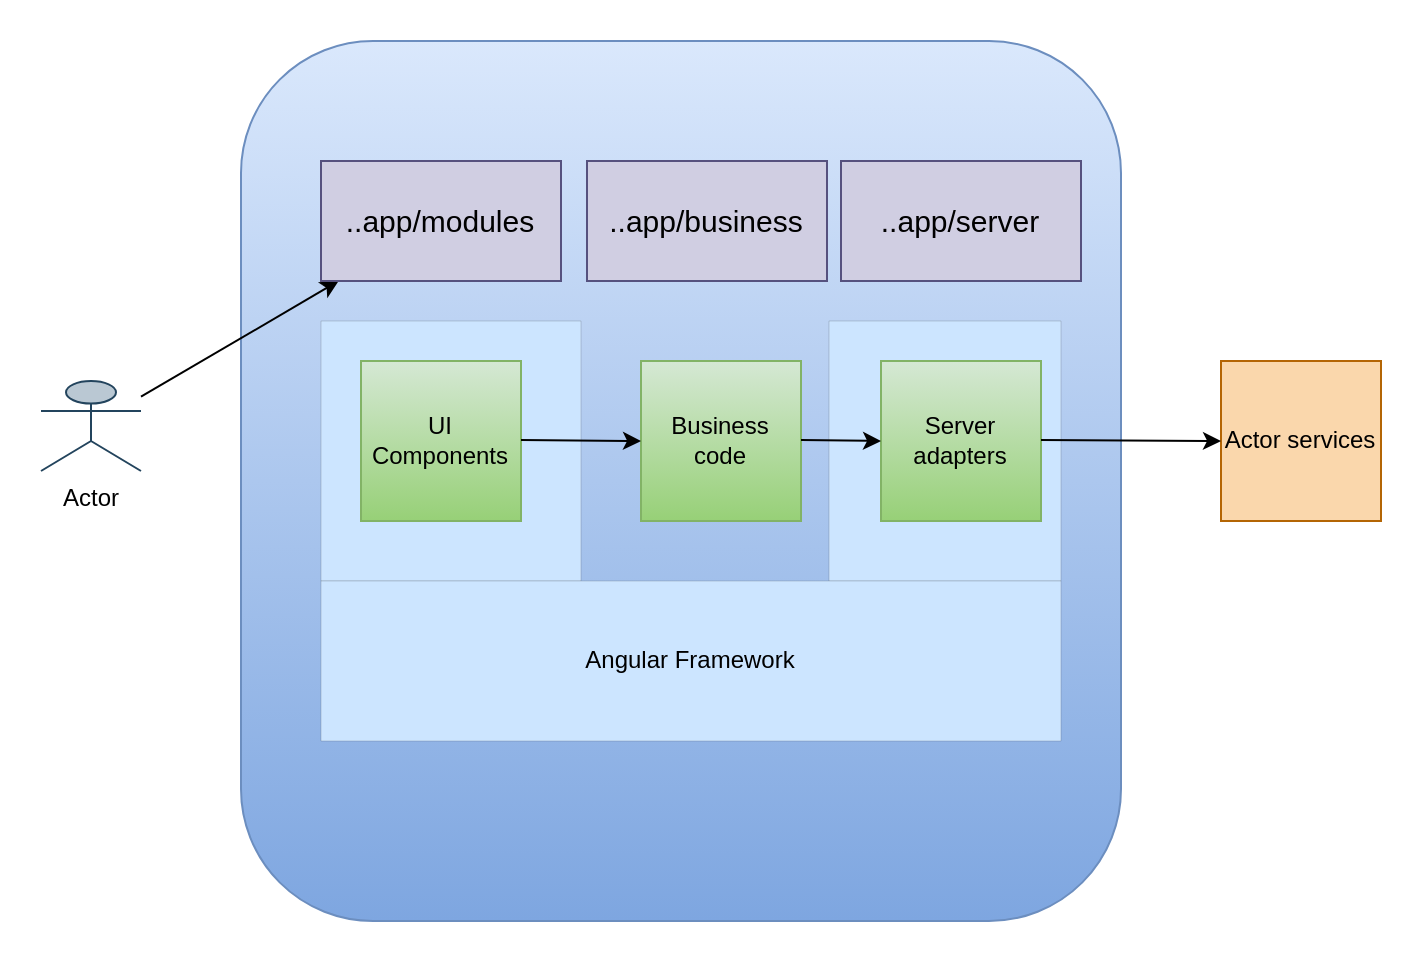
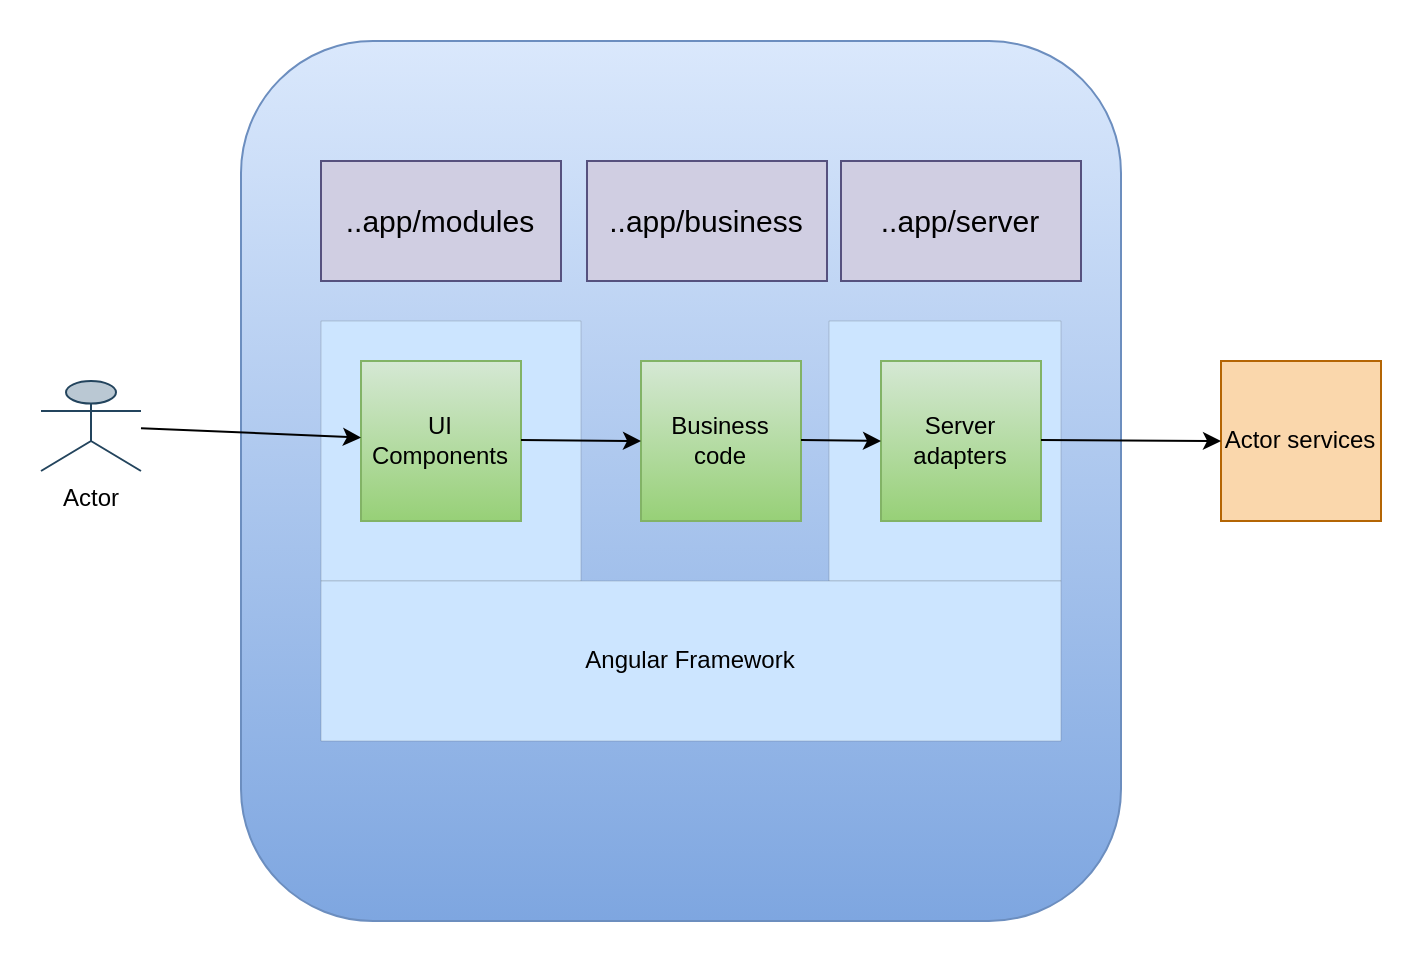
  <mxCell id="0" />
  <mxCell id="1" parent="0" />
  <mxCell id="2" value="&lt;div align=&quot;right&quot;&gt;&lt;br&gt;&lt;/div&gt;" style="whiteSpace=wrap;html=1;aspect=fixed;labelPosition=center;verticalLabelPosition=top;align=center;verticalAlign=bottom;fillColor=#dae8fc;strokeColor=#6c8ebf;rounded=1;gradientColor=#7ea6e0;" vertex="1" parent="1"><mxGeometry x="120" y="20" width="440" height="440" as="geometry" /></mxCell>
  <mxCell id="3" value="" style="rounded=0;whiteSpace=wrap;html=1;fillColor=#cce5ff;strokeWidth=0;strokeColor=#36393d;" vertex="1" parent="1"><mxGeometry x="414" y="160" width="116" height="130" as="geometry" /></mxCell>
  <mxCell id="4" value="" style="rounded=0;whiteSpace=wrap;html=1;fillColor=#cce5ff;strokeWidth=0;strokeColor=#36393d;" vertex="1" parent="1"><mxGeometry x="160" y="160" width="130" height="130" as="geometry" /></mxCell>
  <mxCell id="5" value="Business code" style="whiteSpace=wrap;html=1;aspect=fixed;fillColor=#d5e8d4;strokeColor=#82b366;gradientColor=#97d077;" vertex="1" parent="1"><mxGeometry x="320" y="180" width="80" height="80" as="geometry" /></mxCell>
  <mxCell id="6" value="&lt;div&gt;Server adapters&lt;/div&gt;" style="whiteSpace=wrap;html=1;aspect=fixed;fillColor=#d5e8d4;strokeColor=#82b366;gradientColor=#97d077;" vertex="1" parent="1"><mxGeometry x="440" y="180" width="80" height="80" as="geometry" /></mxCell>
  <mxCell id="7" value="Actor services" style="whiteSpace=wrap;html=1;aspect=fixed;fillColor=#fad7ac;strokeColor=#b46504;" vertex="1" parent="1"><mxGeometry x="610" y="180" width="80" height="80" as="geometry" /></mxCell>
  <mxCell id="8" value="&lt;div&gt;UI Components&lt;/div&gt;" style="whiteSpace=wrap;html=1;aspect=fixed;fillColor=#d5e8d4;strokeColor=#82b366;gradientColor=#97d077;" vertex="1" parent="1"><mxGeometry x="180" y="180" width="80" height="80" as="geometry" /></mxCell>
  <mxCell id="9" value="Actor" style="shape=umlActor;verticalLabelPosition=bottom;verticalAlign=top;html=1;outlineConnect=0;fillColor=#bac8d3;strokeColor=#23445d;" vertex="1" parent="1"><mxGeometry x="20" y="190" width="50" height="45" as="geometry" /></mxCell>
- <mxCell id="10" value="" style="endArrow=classic;html=1;rounded=0;" edge="1" parent="1" source="9" target="15"><mxGeometry width="50" height="50" relative="1" as="geometry"><mxPoint x="320" y="370" as="sourcePoint" /><mxPoint x="370" y="320" as="targetPoint" /></mxGeometry></mxCell>
+ <mxCell id="10" value="" style="endArrow=classic;html=1;rounded=0;" edge="1" parent="1" source="9" target="8"><mxGeometry width="50" height="50" relative="1" as="geometry"><mxPoint x="320" y="370" as="sourcePoint" /><mxPoint x="370" y="320" as="targetPoint" /></mxGeometry></mxCell>
  <mxCell id="11" value="" style="endArrow=classic;html=1;rounded=0;" edge="1" parent="1"><mxGeometry width="50" height="50" relative="1" as="geometry"><mxPoint x="260" y="219.5" as="sourcePoint" /><mxPoint x="320" y="220" as="targetPoint" /></mxGeometry></mxCell>
  <mxCell id="12" value="" style="endArrow=classic;html=1;rounded=0;entryX=0;entryY=0.5;entryDx=0;entryDy=0;" edge="1" parent="1" target="6"><mxGeometry width="50" height="50" relative="1" as="geometry"><mxPoint x="400" y="219.5" as="sourcePoint" /><mxPoint x="460" y="220" as="targetPoint" /></mxGeometry></mxCell>
  <mxCell id="13" value="" style="endArrow=classic;html=1;rounded=0;entryX=0;entryY=0.5;entryDx=0;entryDy=0;" edge="1" parent="1" target="7"><mxGeometry width="50" height="50" relative="1" as="geometry"><mxPoint x="520" y="219.5" as="sourcePoint" /><mxPoint x="580" y="220" as="targetPoint" /></mxGeometry></mxCell>
  <mxCell id="14" value="Angular Framework" style="rounded=0;whiteSpace=wrap;html=1;fillColor=#cce5ff;strokeWidth=0;strokeColor=#36393d;" vertex="1" parent="1"><mxGeometry x="160" y="290" width="370" height="80" as="geometry" /></mxCell>
  <mxCell id="15" value="..app/modules" style="rounded=0;whiteSpace=wrap;html=1;strokeWidth=1;fontSize=15;fillColor=#d0cee2;strokeColor=#56517e;" vertex="1" parent="1"><mxGeometry x="160" y="80" width="120" height="60" as="geometry" /></mxCell>
  <mxCell id="16" value="..app/business" style="rounded=0;whiteSpace=wrap;html=1;strokeWidth=1;fontSize=15;fillColor=#d0cee2;strokeColor=#56517e;" vertex="1" parent="1"><mxGeometry x="293" y="80" width="120" height="60" as="geometry" /></mxCell>
  <mxCell id="17" value="..app/server" style="rounded=0;whiteSpace=wrap;html=1;strokeWidth=1;fontSize=15;fillColor=#d0cee2;strokeColor=#56517e;" vertex="1" parent="1"><mxGeometry x="420" y="80" width="120" height="60" as="geometry" /></mxCell>
